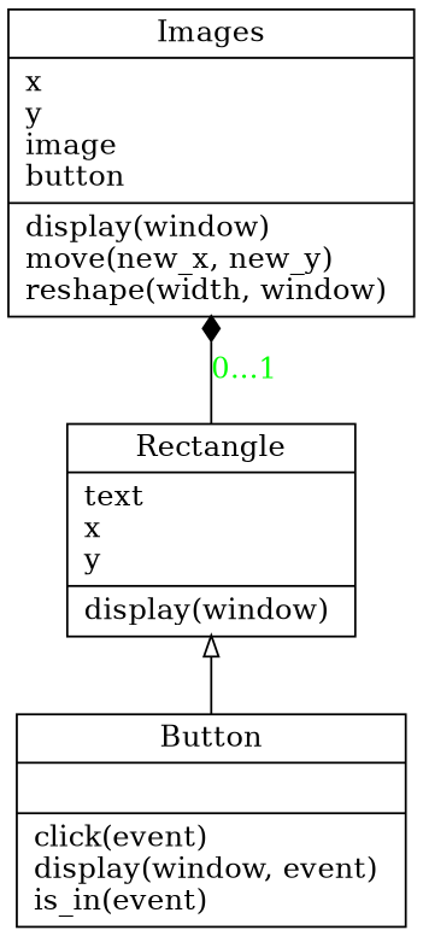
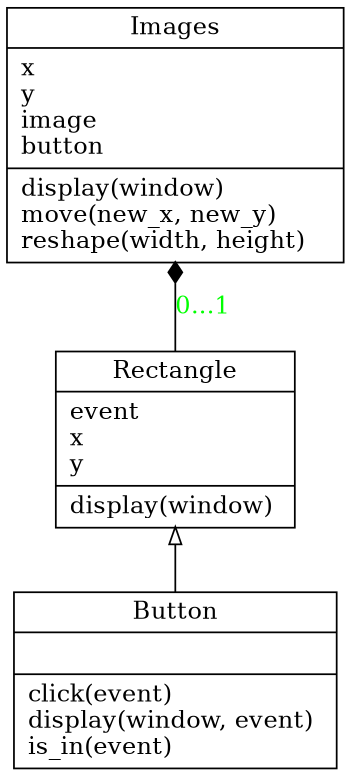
  digraph {
    rankdir=BT
    node [shape=record]
    edge [arrowtail=none]
    n1 [label="{Button|\l|click(event) \ldisplay(window, event) \lis_in(event)\l}"]
-   n2 [label="{Rectangle|text\lx\ly\l|display(window) \l}"]
-   n3 [label="{Images|x\ly\limage\lbutton\l|display(window) \lmove(new_x, new_y) \lreshape(width, window) \l}"]
+   n2 [label="{Rectangle|event\lx\ly\l|display(window) \l}"]
+   n3 [label="{Images|x\ly\limage\lbutton\l|display(window) \lmove(new_x, new_y) \lreshape(width, height) \l}"]
    n1 -> n2 [arrowhead=empty]
    n2 -> n3 [arrowhead=diamond fontcolor=green label="0...1" style=solid]
  }
